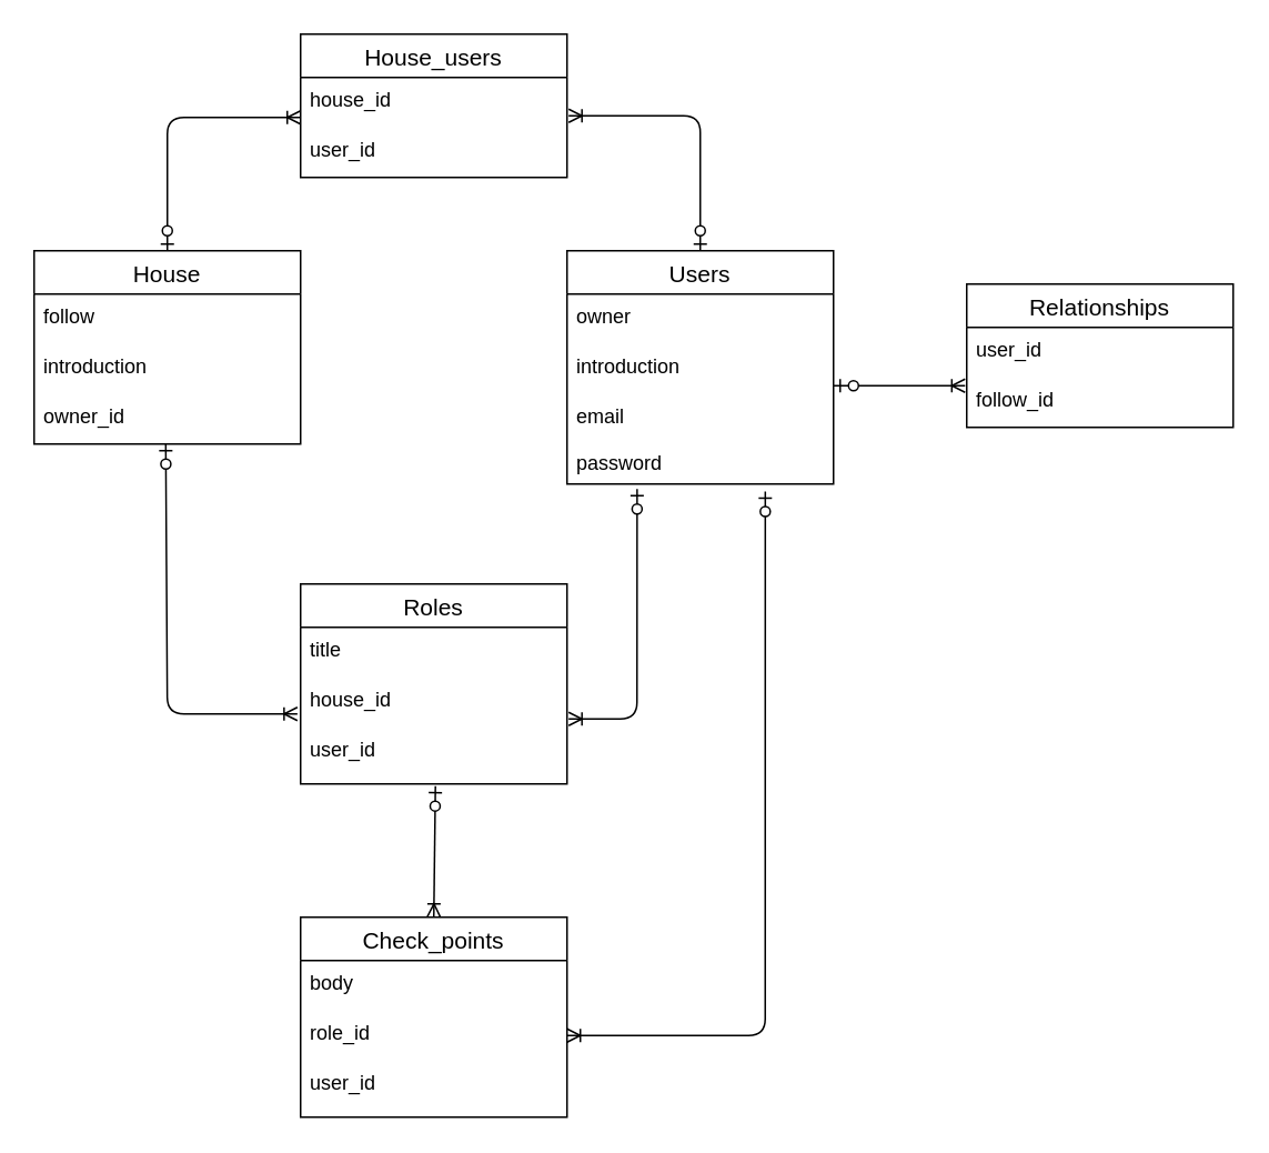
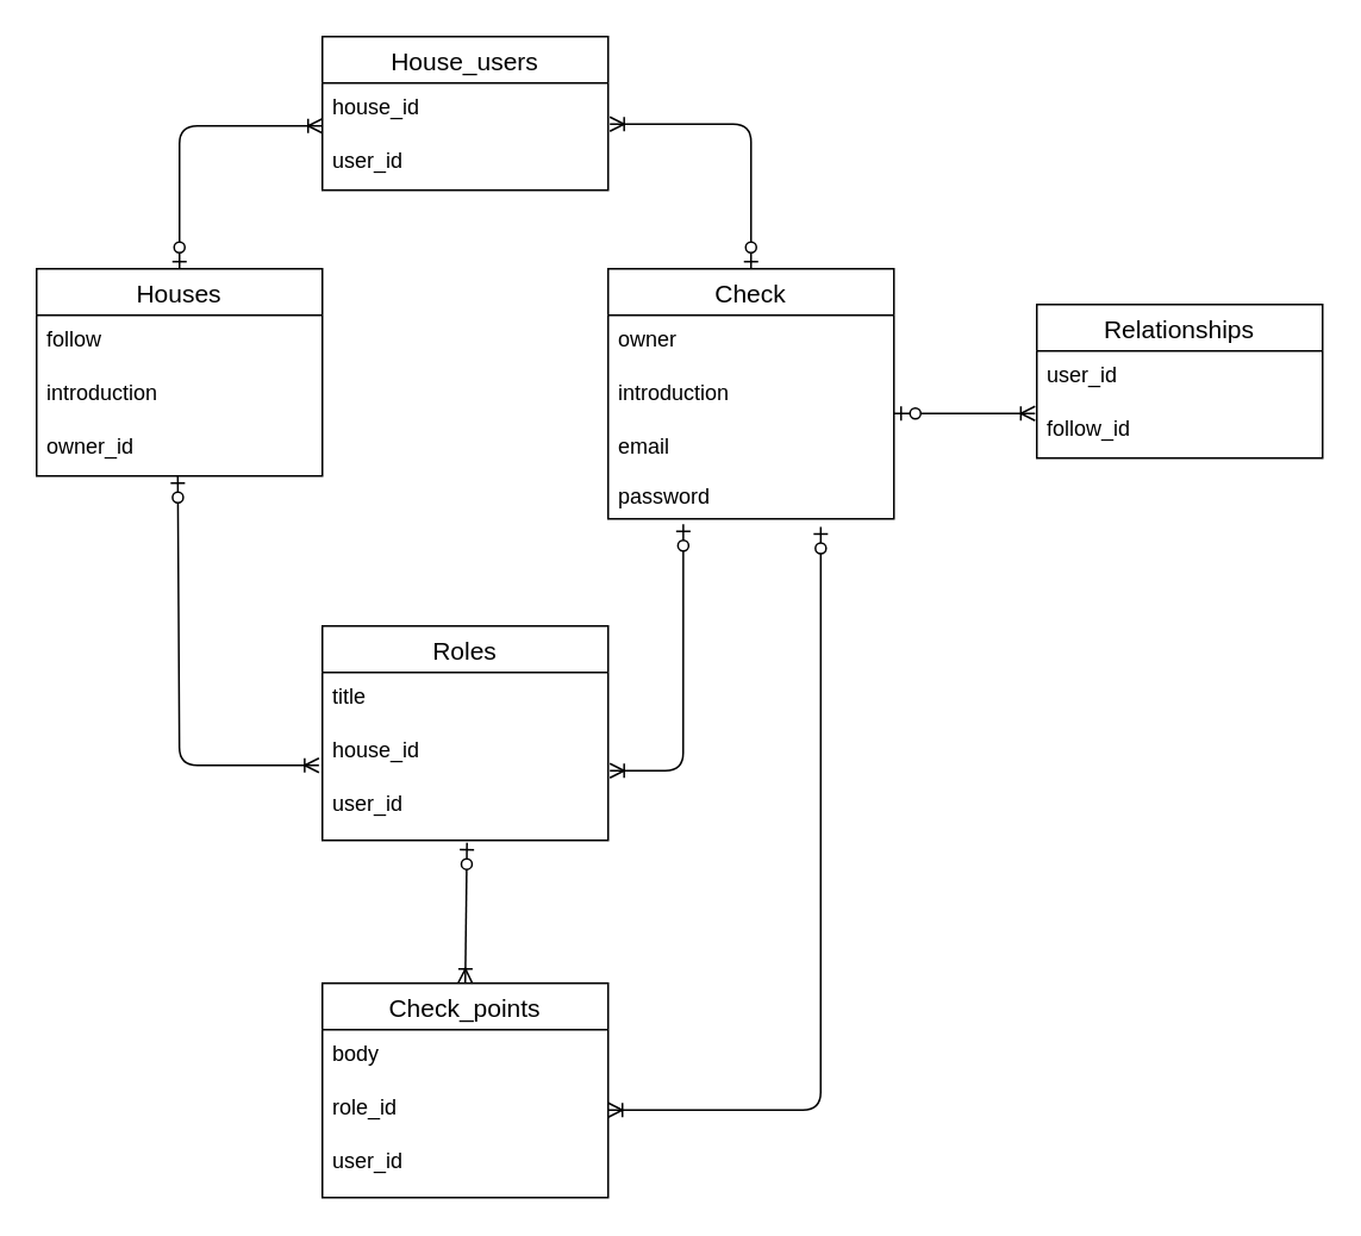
  <mxCell id="0" />
  <mxCell id="1" parent="0" />
  <mxCell id="2" value="House_users" style="swimlane;fontStyle=0;childLayout=stackLayout;horizontal=1;startSize=26;horizontalStack=0;resizeParent=1;resizeParentMax=0;resizeLast=0;collapsible=1;marginBottom=0;align=center;fontSize=14;" vertex="1" parent="1"><mxGeometry x="180" y="20" width="160" height="86" as="geometry" /></mxCell>
  <mxCell id="3" value="house_id" style="text;strokeColor=none;fillColor=none;spacingLeft=4;spacingRight=4;overflow=hidden;rotatable=0;points=[[0,0.5],[1,0.5]];portConstraint=eastwest;fontSize=12;" vertex="1" parent="2"><mxGeometry y="26" width="160" height="30" as="geometry" /></mxCell>
  <mxCell id="4" value="user_id" style="text;strokeColor=none;fillColor=none;spacingLeft=4;spacingRight=4;overflow=hidden;rotatable=0;points=[[0,0.5],[1,0.5]];portConstraint=eastwest;fontSize=12;" vertex="1" parent="2"><mxGeometry y="56" width="160" height="30" as="geometry" /></mxCell>
- <mxCell id="5" value="House" style="swimlane;fontStyle=0;childLayout=stackLayout;horizontal=1;startSize=26;horizontalStack=0;resizeParent=1;resizeParentMax=0;resizeLast=0;collapsible=1;marginBottom=0;align=center;fontSize=14;" vertex="1" parent="1"><mxGeometry x="20" y="150" width="160" height="116" as="geometry" /></mxCell>
+ <mxCell id="5" value="Houses" style="swimlane;fontStyle=0;childLayout=stackLayout;horizontal=1;startSize=26;horizontalStack=0;resizeParent=1;resizeParentMax=0;resizeLast=0;collapsible=1;marginBottom=0;align=center;fontSize=14;" vertex="1" parent="1"><mxGeometry x="20" y="150" width="160" height="116" as="geometry" /></mxCell>
  <mxCell id="6" value="follow" style="text;strokeColor=none;fillColor=none;spacingLeft=4;spacingRight=4;overflow=hidden;rotatable=0;points=[[0,0.5],[1,0.5]];portConstraint=eastwest;fontSize=12;" vertex="1" parent="5"><mxGeometry y="26" width="160" height="30" as="geometry" /></mxCell>
  <mxCell id="7" value="introduction" style="text;strokeColor=none;fillColor=none;spacingLeft=4;spacingRight=4;overflow=hidden;rotatable=0;points=[[0,0.5],[1,0.5]];portConstraint=eastwest;fontSize=12;" vertex="1" parent="5"><mxGeometry y="56" width="160" height="30" as="geometry" /></mxCell>
  <mxCell id="8" value="owner_id" style="text;strokeColor=none;fillColor=none;spacingLeft=4;spacingRight=4;overflow=hidden;rotatable=0;points=[[0,0.5],[1,0.5]];portConstraint=eastwest;fontSize=12;" vertex="1" parent="5"><mxGeometry y="86" width="160" height="30" as="geometry" /></mxCell>
- <mxCell id="9" value="Users" style="swimlane;fontStyle=0;childLayout=stackLayout;horizontal=1;startSize=26;horizontalStack=0;resizeParent=1;resizeParentMax=0;resizeLast=0;collapsible=1;marginBottom=0;align=center;fontSize=14;" vertex="1" parent="1"><mxGeometry x="340" y="150" width="160" height="140" as="geometry" /></mxCell>
+ <mxCell id="9" value="Check" style="swimlane;fontStyle=0;childLayout=stackLayout;horizontal=1;startSize=26;horizontalStack=0;resizeParent=1;resizeParentMax=0;resizeLast=0;collapsible=1;marginBottom=0;align=center;fontSize=14;" vertex="1" parent="1"><mxGeometry x="340" y="150" width="160" height="140" as="geometry" /></mxCell>
  <mxCell id="10" value="owner" style="text;strokeColor=none;fillColor=none;spacingLeft=4;spacingRight=4;overflow=hidden;rotatable=0;points=[[0,0.5],[1,0.5]];portConstraint=eastwest;fontSize=12;" vertex="1" parent="9"><mxGeometry y="26" width="160" height="30" as="geometry" /></mxCell>
  <mxCell id="11" value="introduction" style="text;strokeColor=none;fillColor=none;spacingLeft=4;spacingRight=4;overflow=hidden;rotatable=0;points=[[0,0.5],[1,0.5]];portConstraint=eastwest;fontSize=12;" vertex="1" parent="9"><mxGeometry y="56" width="160" height="30" as="geometry" /></mxCell>
  <mxCell id="12" value="email&#10;&#10;password" style="text;strokeColor=none;fillColor=none;spacingLeft=4;spacingRight=4;overflow=hidden;rotatable=0;points=[[0,0.5],[1,0.5]];portConstraint=eastwest;fontSize=12;" vertex="1" parent="9"><mxGeometry y="86" width="160" height="54" as="geometry" /></mxCell>
  <mxCell id="13" value="Roles" style="swimlane;fontStyle=0;childLayout=stackLayout;horizontal=1;startSize=26;horizontalStack=0;resizeParent=1;resizeParentMax=0;resizeLast=0;collapsible=1;marginBottom=0;align=center;fontSize=14;" vertex="1" parent="1"><mxGeometry x="180" y="350" width="160" height="120" as="geometry" /></mxCell>
  <mxCell id="14" value="title" style="text;strokeColor=none;fillColor=none;spacingLeft=4;spacingRight=4;overflow=hidden;rotatable=0;points=[[0,0.5],[1,0.5]];portConstraint=eastwest;fontSize=12;" vertex="1" parent="13"><mxGeometry y="26" width="160" height="30" as="geometry" /></mxCell>
  <mxCell id="15" value="house_id" style="text;strokeColor=none;fillColor=none;spacingLeft=4;spacingRight=4;overflow=hidden;rotatable=0;points=[[0,0.5],[1,0.5]];portConstraint=eastwest;fontSize=12;" vertex="1" parent="13"><mxGeometry y="56" width="160" height="30" as="geometry" /></mxCell>
  <mxCell id="16" value="user_id" style="text;strokeColor=none;fillColor=none;spacingLeft=4;spacingRight=4;overflow=hidden;rotatable=0;points=[[0,0.5],[1,0.5]];portConstraint=eastwest;fontSize=12;" vertex="1" parent="13"><mxGeometry y="86" width="160" height="34" as="geometry" /></mxCell>
  <mxCell id="17" value="Check_points" style="swimlane;fontStyle=0;childLayout=stackLayout;horizontal=1;startSize=26;horizontalStack=0;resizeParent=1;resizeParentMax=0;resizeLast=0;collapsible=1;marginBottom=0;align=center;fontSize=14;" vertex="1" parent="1"><mxGeometry x="180" y="550" width="160" height="120" as="geometry" /></mxCell>
  <mxCell id="18" value="body" style="text;strokeColor=none;fillColor=none;spacingLeft=4;spacingRight=4;overflow=hidden;rotatable=0;points=[[0,0.5],[1,0.5]];portConstraint=eastwest;fontSize=12;" vertex="1" parent="17"><mxGeometry y="26" width="160" height="30" as="geometry" /></mxCell>
  <mxCell id="19" value="role_id" style="text;strokeColor=none;fillColor=none;spacingLeft=4;spacingRight=4;overflow=hidden;rotatable=0;points=[[0,0.5],[1,0.5]];portConstraint=eastwest;fontSize=12;" vertex="1" parent="17"><mxGeometry y="56" width="160" height="30" as="geometry" /></mxCell>
  <mxCell id="20" value="user_id&#10;" style="text;strokeColor=none;fillColor=none;spacingLeft=4;spacingRight=4;overflow=hidden;rotatable=0;points=[[0,0.5],[1,0.5]];portConstraint=eastwest;fontSize=12;" vertex="1" parent="17"><mxGeometry y="86" width="160" height="34" as="geometry" /></mxCell>
  <mxCell id="21" value="" style="fontSize=12;html=1;endArrow=ERoneToMany;startArrow=ERzeroToOne;exitX=0.5;exitY=0;exitDx=0;exitDy=0;entryX=1.006;entryY=0.767;entryDx=0;entryDy=0;entryPerimeter=0;" edge="1" parent="1" source="9" target="3"><mxGeometry width="100" height="100" relative="1" as="geometry"><mxPoint x="380" y="330" as="sourcePoint" /><mxPoint x="500" y="72" as="targetPoint" /><Array as="points"><mxPoint x="420" y="69" /></Array></mxGeometry></mxCell>
  <mxCell id="22" value="" style="fontSize=12;html=1;endArrow=ERoneToMany;startArrow=ERzeroToOne;exitX=0.5;exitY=0;exitDx=0;exitDy=0;" edge="1" parent="1" source="5"><mxGeometry width="100" height="100" relative="1" as="geometry"><mxPoint x="270" y="139" as="sourcePoint" /><mxPoint x="180" y="70" as="targetPoint" /><Array as="points"><mxPoint x="100" y="70" /></Array></mxGeometry></mxCell>
  <mxCell id="23" value="" style="fontSize=12;html=1;endArrow=ERoneToMany;startArrow=ERzeroToOne;exitX=0.263;exitY=1.056;exitDx=0;exitDy=0;exitPerimeter=0;entryX=1.006;entryY=0.833;entryDx=0;entryDy=0;entryPerimeter=0;" edge="1" parent="1" source="12" target="15"><mxGeometry width="100" height="100" relative="1" as="geometry"><mxPoint x="621.92" y="289.998" as="sourcePoint" /><mxPoint x="500" y="420" as="targetPoint" /><Array as="points"><mxPoint x="382" y="431" /></Array></mxGeometry></mxCell>
  <mxCell id="24" value="" style="fontSize=12;html=1;endArrow=ERoneToMany;startArrow=ERzeroToOne;exitX=0.494;exitY=1;exitDx=0;exitDy=0;exitPerimeter=0;entryX=-0.012;entryY=0.733;entryDx=0;entryDy=0;entryPerimeter=0;" edge="1" parent="1" source="8" target="15"><mxGeometry width="100" height="100" relative="1" as="geometry"><mxPoint x="179.92" y="309.998" as="sourcePoint" /><mxPoint x="58.96" y="730.99" as="targetPoint" /><Array as="points"><mxPoint x="100" y="428" /></Array></mxGeometry></mxCell>
  <mxCell id="25" value="" style="fontSize=12;html=1;endArrow=ERoneToMany;startArrow=ERzeroToOne;entryX=0.5;entryY=0;entryDx=0;entryDy=0;exitX=0.506;exitY=1.037;exitDx=0;exitDy=0;exitPerimeter=0;" edge="1" parent="1" target="17" source="16"><mxGeometry width="100" height="100" relative="1" as="geometry"><mxPoint x="260" y="500" as="sourcePoint" /><mxPoint x="420" y="830" as="targetPoint" /></mxGeometry></mxCell>
  <mxCell id="26" value="" style="fontSize=12;html=1;endArrow=ERoneToMany;startArrow=ERzeroToOne;exitX=0.744;exitY=1.083;exitDx=0;exitDy=0;exitPerimeter=0;" edge="1" parent="1" source="12"><mxGeometry width="100" height="100" relative="1" as="geometry"><mxPoint x="638.08" y="328.498" as="sourcePoint" /><mxPoint x="340" y="621" as="targetPoint" /><Array as="points"><mxPoint x="459" y="621" /></Array></mxGeometry></mxCell>
  <mxCell id="27" value="Relationships" style="swimlane;fontStyle=0;childLayout=stackLayout;horizontal=1;startSize=26;horizontalStack=0;resizeParent=1;resizeParentMax=0;resizeLast=0;collapsible=1;marginBottom=0;align=center;fontSize=14;" vertex="1" parent="1"><mxGeometry x="580" y="170" width="160" height="86" as="geometry" /></mxCell>
  <mxCell id="28" value="user_id" style="text;strokeColor=none;fillColor=none;spacingLeft=4;spacingRight=4;overflow=hidden;rotatable=0;points=[[0,0.5],[1,0.5]];portConstraint=eastwest;fontSize=12;" vertex="1" parent="27"><mxGeometry y="26" width="160" height="30" as="geometry" /></mxCell>
  <mxCell id="29" value="follow_id" style="text;strokeColor=none;fillColor=none;spacingLeft=4;spacingRight=4;overflow=hidden;rotatable=0;points=[[0,0.5],[1,0.5]];portConstraint=eastwest;fontSize=12;" vertex="1" parent="27"><mxGeometry y="56" width="160" height="30" as="geometry" /></mxCell>
  <mxCell id="30" value="" style="fontSize=12;html=1;endArrow=ERoneToMany;startArrow=ERzeroToOne;entryX=-0.006;entryY=0.2;entryDx=0;entryDy=0;entryPerimeter=0;" edge="1" parent="1"><mxGeometry width="100" height="100" relative="1" as="geometry"><mxPoint x="500" y="231" as="sourcePoint" /><mxPoint x="579.04" y="231" as="targetPoint" /></mxGeometry></mxCell>
